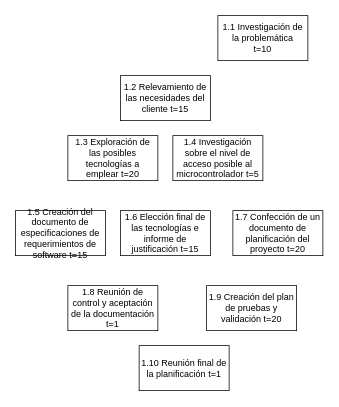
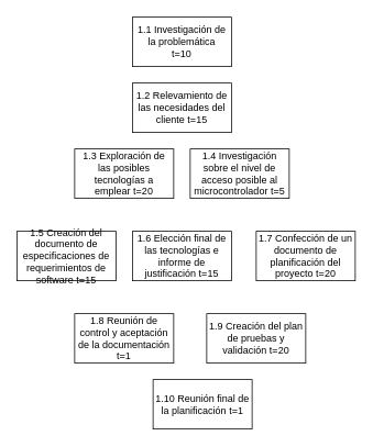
  <mxCell id="0" />
  <mxCell id="1" parent="0" />
- <mxCell id="2" value="1.1 Investigación de la problemática&lt;br&gt;t=10" style="rounded=0;whiteSpace=wrap;html=1;" vertex="1" parent="1"><mxGeometry x="290" y="20" width="120" height="60" as="geometry" /></mxCell>
+ <mxCell id="2" value="1.1 Investigación de la problemática&lt;br&gt;t=10" style="rounded=0;whiteSpace=wrap;html=1;" vertex="1" parent="1"><mxGeometry x="160" y="20" width="120" height="60" as="geometry" /></mxCell>
  <mxCell id="3" value="1.2 Relevamiento de las necesidades del cliente t=15" style="rounded=0;whiteSpace=wrap;html=1;" vertex="1" parent="1"><mxGeometry x="160" y="100" width="120" height="60" as="geometry" /></mxCell>
  <mxCell id="4" value="1.3 Exploración de las posibles tecnologías a emplear t=20" style="rounded=0;whiteSpace=wrap;html=1;" vertex="1" parent="1"><mxGeometry x="90" y="180" width="120" height="60" as="geometry" /></mxCell>
  <mxCell id="5" value="1.4 Investigación sobre el nivel de acceso posible al microcontrolador t=5" style="rounded=0;whiteSpace=wrap;html=1;" vertex="1" parent="1"><mxGeometry x="230" y="180" width="120" height="60" as="geometry" /></mxCell>
  <mxCell id="6" value="1.5 Creación del documento de especificaciones de requerimientos de software t=15" style="rounded=0;whiteSpace=wrap;html=1;" vertex="1" parent="1"><mxGeometry x="20" y="280" width="120" height="60" as="geometry" /></mxCell>
  <mxCell id="7" value="1.6 Elección final de las tecnologías e informe de justificación t=15" style="rounded=0;whiteSpace=wrap;html=1;" vertex="1" parent="1"><mxGeometry x="160" y="280" width="120" height="60" as="geometry" /></mxCell>
  <mxCell id="8" value="1.7 Confección de un documento de planificación del proyecto t=20" style="rounded=0;whiteSpace=wrap;html=1;" vertex="1" parent="1"><mxGeometry x="310" y="280" width="120" height="60" as="geometry" /></mxCell>
  <mxCell id="9" value="1.8 Reunión de control y aceptación de la documentación t=1" style="rounded=0;whiteSpace=wrap;html=1;" vertex="1" parent="1"><mxGeometry x="90" y="380" width="120" height="60" as="geometry" /></mxCell>
- <mxCell id="10" value="1.9 Creación del plan de pruebas y validación t=20" style="rounded=0;whiteSpace=wrap;html=1;" vertex="1" parent="1"><mxGeometry x="275" y="380" width="120" height="60" as="geometry" /></mxCell>
+ <mxCell id="10" value="1.9 Creación del plan de pruebas y validación t=20" style="rounded=0;whiteSpace=wrap;html=1;" vertex="1" parent="1"><mxGeometry x="250" y="380" width="120" height="60" as="geometry" /></mxCell>
  <mxCell id="11" value="1.10 Reunión final de la planificación t=1" style="rounded=0;whiteSpace=wrap;html=1;" vertex="1" parent="1"><mxGeometry x="185" y="460" width="120" height="60" as="geometry" /></mxCell>
